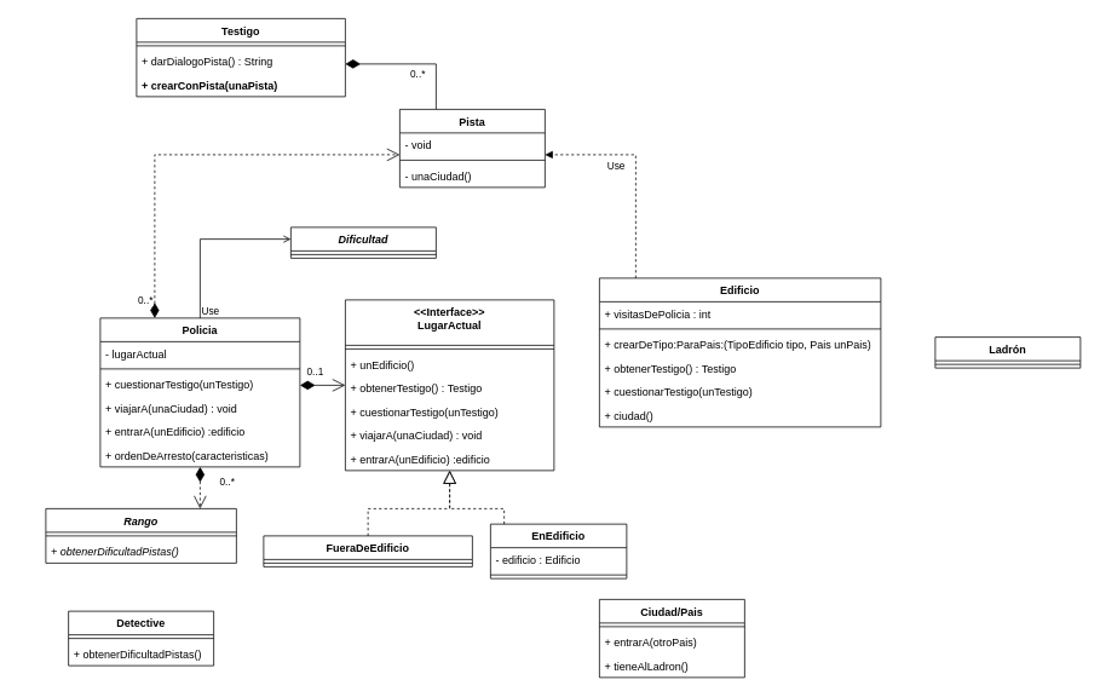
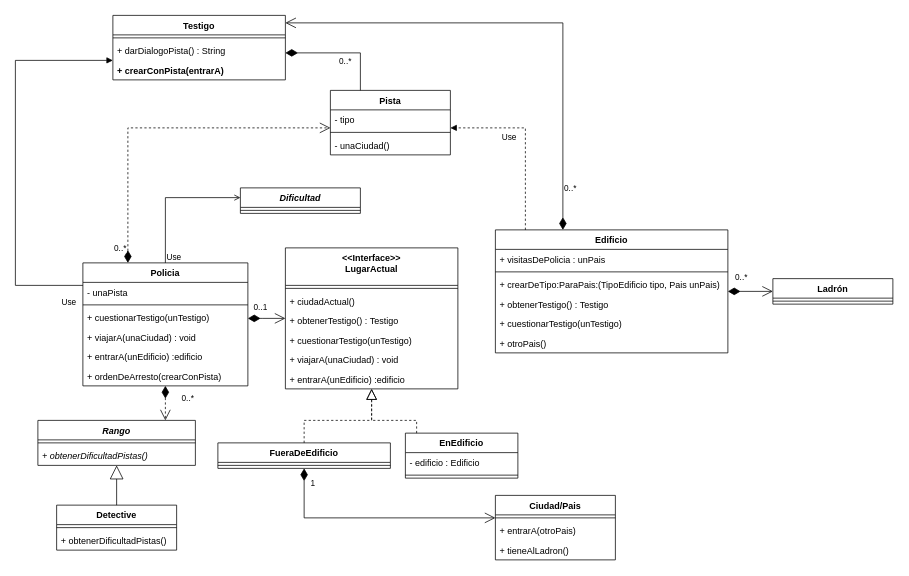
  <mxCell id="0" />
  <mxCell id="1" parent="0" />
  <mxCell id="2" value="Policia" style="swimlane;fontStyle=1;align=center;verticalAlign=top;childLayout=stackLayout;horizontal=1;startSize=26;horizontalStack=0;resizeParent=1;resizeParentMax=0;resizeLast=0;collapsible=1;marginBottom=0;" parent="1" vertex="1"><mxGeometry x="110" y="350" width="220" height="164" as="geometry" /></mxCell>
- <mxCell id="3" value="- lugarActual" style="text;strokeColor=none;fillColor=none;align=left;verticalAlign=top;spacingLeft=4;spacingRight=4;overflow=hidden;rotatable=0;points=[[0,0.5],[1,0.5]];portConstraint=eastwest;" parent="2" vertex="1"><mxGeometry y="26" width="220" height="26" as="geometry" /></mxCell>
+ <mxCell id="3" value="- unaPista" style="text;strokeColor=none;fillColor=none;align=left;verticalAlign=top;spacingLeft=4;spacingRight=4;overflow=hidden;rotatable=0;points=[[0,0.5],[1,0.5]];portConstraint=eastwest;" parent="2" vertex="1"><mxGeometry y="26" width="220" height="26" as="geometry" /></mxCell>
  <mxCell id="4" value="" style="line;strokeWidth=1;fillColor=none;align=left;verticalAlign=middle;spacingTop=-1;spacingLeft=3;spacingRight=3;rotatable=0;labelPosition=right;points=[];portConstraint=eastwest;" parent="2" vertex="1"><mxGeometry y="52" width="220" height="8" as="geometry" /></mxCell>
  <mxCell id="5" value="+ cuestionarTestigo(unTestigo)" style="text;strokeColor=none;fillColor=none;align=left;verticalAlign=top;spacingLeft=4;spacingRight=4;overflow=hidden;rotatable=0;points=[[0,0.5],[1,0.5]];portConstraint=eastwest;" parent="2" vertex="1"><mxGeometry y="60" width="220" height="26" as="geometry" /></mxCell>
  <mxCell id="6" value="+ viajarA(unaCiudad) : void" style="text;strokeColor=none;fillColor=none;align=left;verticalAlign=top;spacingLeft=4;spacingRight=4;overflow=hidden;rotatable=0;points=[[0,0.5],[1,0.5]];portConstraint=eastwest;" parent="2" vertex="1"><mxGeometry y="86" width="220" height="26" as="geometry" /></mxCell>
  <mxCell id="7" value="+ entrarA(unEdificio) :edificio&#10;" style="text;strokeColor=none;fillColor=none;align=left;verticalAlign=top;spacingLeft=4;spacingRight=4;overflow=hidden;rotatable=0;points=[[0,0.5],[1,0.5]];portConstraint=eastwest;" parent="2" vertex="1"><mxGeometry y="112" width="220" height="26" as="geometry" /></mxCell>
- <mxCell id="8" value="+ ordenDeArresto(caracteristicas)" style="text;strokeColor=none;fillColor=none;align=left;verticalAlign=top;spacingLeft=4;spacingRight=4;overflow=hidden;rotatable=0;points=[[0,0.5],[1,0.5]];portConstraint=eastwest;" parent="2" vertex="1"><mxGeometry y="138" width="220" height="26" as="geometry" /></mxCell>
+ <mxCell id="8" value="+ ordenDeArresto(crearConPista)" style="text;strokeColor=none;fillColor=none;align=left;verticalAlign=top;spacingLeft=4;spacingRight=4;overflow=hidden;rotatable=0;points=[[0,0.5],[1,0.5]];portConstraint=eastwest;" parent="2" vertex="1"><mxGeometry y="138" width="220" height="26" as="geometry" /></mxCell>
  <mxCell id="9" value="Rango" style="swimlane;fontStyle=3;align=center;verticalAlign=top;childLayout=stackLayout;horizontal=1;startSize=26;horizontalStack=0;resizeParent=1;resizeParentMax=0;resizeLast=0;collapsible=1;marginBottom=0;" parent="1" vertex="1"><mxGeometry x="50" y="560" width="210" height="60" as="geometry" /></mxCell>
  <mxCell id="10" value="" style="line;strokeWidth=1;fillColor=none;align=left;verticalAlign=middle;spacingTop=-1;spacingLeft=3;spacingRight=3;rotatable=0;labelPosition=right;points=[];portConstraint=eastwest;" parent="9" vertex="1"><mxGeometry y="26" width="210" height="8" as="geometry" /></mxCell>
  <mxCell id="11" value="+ obtenerDificultadPistas()" style="text;strokeColor=none;fillColor=none;align=left;verticalAlign=top;spacingLeft=4;spacingRight=4;overflow=hidden;rotatable=0;points=[[0,0.5],[1,0.5]];portConstraint=eastwest;fontStyle=2" parent="9" vertex="1"><mxGeometry y="34" width="210" height="26" as="geometry" /></mxCell>
  <mxCell id="12" value="&lt;div&gt;0..*&lt;/div&gt;" style="endArrow=open;html=1;endSize=12;startArrow=diamondThin;startSize=14;startFill=1;edgeStyle=orthogonalEdgeStyle;align=left;verticalAlign=bottom;rounded=0;dashed=1;" parent="1" source="2" target="9" edge="1"><mxGeometry x="0.091" y="20" relative="1" as="geometry"><mxPoint x="285" y="286.94" as="sourcePoint" /><mxPoint x="140" y="259.999" as="targetPoint" /><Array as="points"><mxPoint x="160" y="430" /><mxPoint x="160" y="430" /></Array><mxPoint as="offset" /></mxGeometry></mxCell>
  <mxCell id="13" value="Detective" style="swimlane;fontStyle=1;align=center;verticalAlign=top;childLayout=stackLayout;horizontal=1;startSize=26;horizontalStack=0;resizeParent=1;resizeParentMax=0;resizeLast=0;collapsible=1;marginBottom=0;" parent="1" vertex="1"><mxGeometry x="75" y="673" width="160" height="60" as="geometry" /></mxCell>
  <mxCell id="14" value="" style="line;strokeWidth=1;fillColor=none;align=left;verticalAlign=middle;spacingTop=-1;spacingLeft=3;spacingRight=3;rotatable=0;labelPosition=right;points=[];portConstraint=eastwest;" parent="13" vertex="1"><mxGeometry y="26" width="160" height="8" as="geometry" /></mxCell>
  <mxCell id="15" value="+ obtenerDificultadPistas()" style="text;strokeColor=none;fillColor=none;align=left;verticalAlign=top;spacingLeft=4;spacingRight=4;overflow=hidden;rotatable=0;points=[[0,0.5],[1,0.5]];portConstraint=eastwest;" parent="13" vertex="1"><mxGeometry y="34" width="160" height="26" as="geometry" /></mxCell>
+ <mxCell id="16" value="" style="endArrow=block;endSize=16;endFill=0;html=1;rounded=0;edgeStyle=orthogonalEdgeStyle;exitX=0.5;exitY=0;exitDx=0;exitDy=0;" parent="1" source="13" target="9" edge="1"><mxGeometry x="0.25" width="160" relative="1" as="geometry"><mxPoint x="360" y="130" as="sourcePoint" /><mxPoint x="370" y="766.471" as="targetPoint" /><mxPoint as="offset" /></mxGeometry></mxCell>
  <mxCell id="17" value="Dificultad" style="swimlane;fontStyle=3;align=center;verticalAlign=top;childLayout=stackLayout;horizontal=1;startSize=26;horizontalStack=0;resizeParent=1;resizeParentMax=0;resizeLast=0;collapsible=1;marginBottom=0;" parent="1" vertex="1"><mxGeometry x="320" y="250" width="160" height="34" as="geometry" /></mxCell>
  <mxCell id="18" value="" style="line;strokeWidth=1;fillColor=none;align=left;verticalAlign=middle;spacingTop=-1;spacingLeft=3;spacingRight=3;rotatable=0;labelPosition=right;points=[];portConstraint=eastwest;" parent="17" vertex="1"><mxGeometry y="26" width="160" height="8" as="geometry" /></mxCell>
  <mxCell id="19" value="&lt;div&gt;Use&lt;/div&gt;" style="endArrow=open;endFill=1;html=1;edgeStyle=orthogonalEdgeStyle;align=left;verticalAlign=top;rounded=0;exitX=0.5;exitY=0;exitDx=0;exitDy=0;" parent="1" source="2" target="17" edge="1"><mxGeometry x="-0.78" relative="1" as="geometry"><mxPoint x="240" y="410" as="sourcePoint" /><mxPoint x="320" y="410" as="targetPoint" /><Array as="points"><mxPoint x="220" y="263" /></Array><mxPoint as="offset" /></mxGeometry></mxCell>
  <mxCell id="20" value="Edificio" style="swimlane;fontStyle=1;align=center;verticalAlign=top;childLayout=stackLayout;horizontal=1;startSize=26;horizontalStack=0;resizeParent=1;resizeParentMax=0;resizeLast=0;collapsible=1;marginBottom=0;" parent="1" vertex="1"><mxGeometry x="660" y="306" width="310" height="164" as="geometry" /></mxCell>
- <mxCell id="21" value="+ visitasDePolicia : int" style="text;strokeColor=none;fillColor=none;align=left;verticalAlign=top;spacingLeft=4;spacingRight=4;overflow=hidden;rotatable=0;points=[[0,0.5],[1,0.5]];portConstraint=eastwest;" parent="20" vertex="1"><mxGeometry y="26" width="310" height="26" as="geometry" /></mxCell>
+ <mxCell id="21" value="+ visitasDePolicia : unPais" style="text;strokeColor=none;fillColor=none;align=left;verticalAlign=top;spacingLeft=4;spacingRight=4;overflow=hidden;rotatable=0;points=[[0,0.5],[1,0.5]];portConstraint=eastwest;" parent="20" vertex="1"><mxGeometry y="26" width="310" height="26" as="geometry" /></mxCell>
  <mxCell id="22" value="" style="line;strokeWidth=1;fillColor=none;align=left;verticalAlign=middle;spacingTop=-1;spacingLeft=3;spacingRight=3;rotatable=0;labelPosition=right;points=[];portConstraint=eastwest;" parent="20" vertex="1"><mxGeometry y="52" width="310" height="8" as="geometry" /></mxCell>
  <mxCell id="23" value="+ crearDeTipo:ParaPais:(TipoEdificio tipo, Pais unPais)" style="text;strokeColor=none;fillColor=none;align=left;verticalAlign=top;spacingLeft=4;spacingRight=4;overflow=hidden;rotatable=0;points=[[0,0.5],[1,0.5]];portConstraint=eastwest;" parent="20" vertex="1"><mxGeometry y="60" width="310" height="26" as="geometry" /></mxCell>
  <mxCell id="24" value="+ obtenerTestigo() : Testigo" style="text;strokeColor=none;fillColor=none;align=left;verticalAlign=top;spacingLeft=4;spacingRight=4;overflow=hidden;rotatable=0;points=[[0,0.5],[1,0.5]];portConstraint=eastwest;" parent="20" vertex="1"><mxGeometry y="86" width="310" height="26" as="geometry" /></mxCell>
  <mxCell id="25" value="+ cuestionarTestigo(unTestigo)" style="text;strokeColor=none;fillColor=none;align=left;verticalAlign=top;spacingLeft=4;spacingRight=4;overflow=hidden;rotatable=0;points=[[0,0.5],[1,0.5]];portConstraint=eastwest;" parent="20" vertex="1"><mxGeometry y="112" width="310" height="26" as="geometry" /></mxCell>
- <mxCell id="26" value="+ ciudad()" style="text;strokeColor=none;fillColor=none;align=left;verticalAlign=top;spacingLeft=4;spacingRight=4;overflow=hidden;rotatable=0;points=[[0,0.5],[1,0.5]];portConstraint=eastwest;" parent="20" vertex="1"><mxGeometry y="138" width="310" height="26" as="geometry" /></mxCell>
+ <mxCell id="26" value="+ otroPais()" style="text;strokeColor=none;fillColor=none;align=left;verticalAlign=top;spacingLeft=4;spacingRight=4;overflow=hidden;rotatable=0;points=[[0,0.5],[1,0.5]];portConstraint=eastwest;" parent="20" vertex="1"><mxGeometry y="138" width="310" height="26" as="geometry" /></mxCell>
  <mxCell id="27" value="Pista" style="swimlane;fontStyle=1;align=center;verticalAlign=top;childLayout=stackLayout;horizontal=1;startSize=26;horizontalStack=0;resizeParent=1;resizeParentMax=0;resizeLast=0;collapsible=1;marginBottom=0;" parent="1" vertex="1"><mxGeometry x="440" y="120" width="160" height="86" as="geometry" /></mxCell>
- <mxCell id="28" value="- void" style="text;strokeColor=none;fillColor=none;align=left;verticalAlign=top;spacingLeft=4;spacingRight=4;overflow=hidden;rotatable=0;points=[[0,0.5],[1,0.5]];portConstraint=eastwest;" parent="27" vertex="1"><mxGeometry y="26" width="160" height="26" as="geometry" /></mxCell>
+ <mxCell id="28" value="- tipo" style="text;strokeColor=none;fillColor=none;align=left;verticalAlign=top;spacingLeft=4;spacingRight=4;overflow=hidden;rotatable=0;points=[[0,0.5],[1,0.5]];portConstraint=eastwest;" parent="27" vertex="1"><mxGeometry y="26" width="160" height="26" as="geometry" /></mxCell>
  <mxCell id="29" value="" style="line;strokeWidth=1;fillColor=none;align=left;verticalAlign=middle;spacingTop=-1;spacingLeft=3;spacingRight=3;rotatable=0;labelPosition=right;points=[];portConstraint=eastwest;" parent="27" vertex="1"><mxGeometry y="52" width="160" height="8" as="geometry" /></mxCell>
  <mxCell id="30" value="- unaCiudad()" style="text;strokeColor=none;fillColor=none;align=left;verticalAlign=top;spacingLeft=4;spacingRight=4;overflow=hidden;rotatable=0;points=[[0,0.5],[1,0.5]];portConstraint=eastwest;" parent="27" vertex="1"><mxGeometry y="60" width="160" height="26" as="geometry" /></mxCell>
  <mxCell id="31" value="Ladrón" style="swimlane;fontStyle=1;align=center;verticalAlign=top;childLayout=stackLayout;horizontal=1;startSize=26;horizontalStack=0;resizeParent=1;resizeParentMax=0;resizeLast=0;collapsible=1;marginBottom=0;" parent="1" vertex="1"><mxGeometry x="1030" y="371" width="160" height="34" as="geometry" /></mxCell>
  <mxCell id="32" value="" style="line;strokeWidth=1;fillColor=none;align=left;verticalAlign=middle;spacingTop=-1;spacingLeft=3;spacingRight=3;rotatable=0;labelPosition=right;points=[];portConstraint=eastwest;" parent="31" vertex="1"><mxGeometry y="26" width="160" height="8" as="geometry" /></mxCell>
+ <mxCell id="33" value="&lt;div&gt;0..*&lt;/div&gt;" style="endArrow=open;html=1;endSize=12;startArrow=diamondThin;startSize=14;startFill=1;edgeStyle=orthogonalEdgeStyle;align=left;verticalAlign=bottom;rounded=0;" parent="1" source="20" target="31" edge="1"><mxGeometry x="-0.737" y="10" relative="1" as="geometry"><mxPoint x="845" y="397" as="sourcePoint" /><mxPoint x="832" y="430" as="targetPoint" /><Array as="points"><mxPoint x="920" y="393" /><mxPoint x="920" y="393" /></Array><mxPoint as="offset" /></mxGeometry></mxCell>
  <mxCell id="34" value="&lt;div&gt;0..*&lt;/div&gt;" style="endArrow=open;html=1;endSize=12;startArrow=diamondThin;startSize=14;startFill=1;edgeStyle=orthogonalEdgeStyle;align=left;verticalAlign=bottom;rounded=0;dashed=1;" parent="1" source="2" target="27" edge="1"><mxGeometry x="-0.954" y="20" relative="1" as="geometry"><mxPoint x="260" y="453" as="sourcePoint" /><mxPoint x="170" y="520" as="targetPoint" /><Array as="points"><mxPoint x="170" y="170" /></Array><mxPoint y="-1" as="offset" /></mxGeometry></mxCell>
  <mxCell id="35" value="&lt;div&gt;Use&lt;/div&gt;" style="endArrow=block;endFill=1;html=1;edgeStyle=orthogonalEdgeStyle;align=left;verticalAlign=top;rounded=0;dashed=1;" parent="1" source="20" target="27" edge="1"><mxGeometry x="0.435" relative="1" as="geometry"><mxPoint x="650" y="480" as="sourcePoint" /><mxPoint x="610" y="570" as="targetPoint" /><Array as="points"><mxPoint x="700" y="170" /></Array><mxPoint as="offset" /></mxGeometry></mxCell>
  <mxCell id="36" value="Ciudad/Pais" style="swimlane;fontStyle=1;align=center;verticalAlign=top;childLayout=stackLayout;horizontal=1;startSize=26;horizontalStack=0;resizeParent=1;resizeParentMax=0;resizeLast=0;collapsible=1;marginBottom=0;" parent="1" vertex="1"><mxGeometry x="660" y="660" width="160" height="86" as="geometry" /></mxCell>
  <mxCell id="37" value="" style="line;strokeWidth=1;fillColor=none;align=left;verticalAlign=middle;spacingTop=-1;spacingLeft=3;spacingRight=3;rotatable=0;labelPosition=right;points=[];portConstraint=eastwest;" parent="36" vertex="1"><mxGeometry y="26" width="160" height="8" as="geometry" /></mxCell>
  <mxCell id="38" value="+ entrarA(otroPais)" style="text;strokeColor=none;fillColor=none;align=left;verticalAlign=top;spacingLeft=4;spacingRight=4;overflow=hidden;rotatable=0;points=[[0,0.5],[1,0.5]];portConstraint=eastwest;" parent="36" vertex="1"><mxGeometry y="34" width="160" height="26" as="geometry" /></mxCell>
  <mxCell id="39" value="+ tieneAlLadron()" style="text;strokeColor=none;fillColor=none;align=left;verticalAlign=top;spacingLeft=4;spacingRight=4;overflow=hidden;rotatable=0;points=[[0,0.5],[1,0.5]];portConstraint=eastwest;" parent="36" vertex="1"><mxGeometry y="60" width="160" height="26" as="geometry" /></mxCell>
  <mxCell id="40" value="Testigo" style="swimlane;fontStyle=1;align=center;verticalAlign=top;childLayout=stackLayout;horizontal=1;startSize=26;horizontalStack=0;resizeParent=1;resizeParentMax=0;resizeLast=0;collapsible=1;marginBottom=0;" parent="1" vertex="1"><mxGeometry x="150" y="20" width="230" height="86" as="geometry" /></mxCell>
  <mxCell id="41" value="" style="line;strokeWidth=1;fillColor=none;align=left;verticalAlign=middle;spacingTop=-1;spacingLeft=3;spacingRight=3;rotatable=0;labelPosition=right;points=[];portConstraint=eastwest;" parent="40" vertex="1"><mxGeometry y="26" width="230" height="8" as="geometry" /></mxCell>
  <mxCell id="42" value="+ darDialogoPista() : String" style="text;strokeColor=none;fillColor=none;align=left;verticalAlign=top;spacingLeft=4;spacingRight=4;overflow=hidden;rotatable=0;points=[[0,0.5],[1,0.5]];portConstraint=eastwest;" parent="40" vertex="1"><mxGeometry y="34" width="230" height="26" as="geometry" /></mxCell>
- <mxCell id="43" value="+ crearConPista(unaPista)" style="text;strokeColor=none;fillColor=none;align=left;verticalAlign=top;spacingLeft=4;spacingRight=4;overflow=hidden;rotatable=0;points=[[0,0.5],[1,0.5]];portConstraint=eastwest;fontStyle=1" parent="40" vertex="1"><mxGeometry y="60" width="230" height="26" as="geometry" /></mxCell>
+ <mxCell id="43" value="+ crearConPista(entrarA)" style="text;strokeColor=none;fillColor=none;align=left;verticalAlign=top;spacingLeft=4;spacingRight=4;overflow=hidden;rotatable=0;points=[[0,0.5],[1,0.5]];portConstraint=eastwest;fontStyle=1" parent="40" vertex="1"><mxGeometry y="60" width="230" height="26" as="geometry" /></mxCell>
+ <mxCell id="44" value="&lt;div&gt;Use&lt;/div&gt;" style="endArrow=block;endFill=1;html=1;edgeStyle=orthogonalEdgeStyle;align=left;verticalAlign=top;rounded=0;startArrow=none;" parent="1" source="2" target="40" edge="1"><mxGeometry x="-0.883" y="10" relative="1" as="geometry"><mxPoint x="160" y="490" as="sourcePoint" /><mxPoint x="160" y="670" as="targetPoint" /><Array as="points"><mxPoint x="20" y="380" /><mxPoint x="20" y="80" /></Array><mxPoint as="offset" /></mxGeometry></mxCell>
+ <mxCell id="45" value="0..*" style="endArrow=open;html=1;endSize=12;startArrow=diamondThin;startSize=14;startFill=1;edgeStyle=orthogonalEdgeStyle;align=left;verticalAlign=bottom;rounded=0;" parent="1" source="20" target="40" edge="1"><mxGeometry x="-0.857" relative="1" as="geometry"><mxPoint x="740" y="460" as="sourcePoint" /><mxPoint x="280" y="851" as="targetPoint" /><Array as="points"><mxPoint x="750" y="30" /></Array><mxPoint as="offset" /></mxGeometry></mxCell>
  <mxCell id="46" value="&lt;div&gt;0..*&lt;/div&gt;" style="endArrow=none;html=1;endSize=12;startArrow=diamondThin;startSize=14;startFill=1;edgeStyle=orthogonalEdgeStyle;align=left;verticalAlign=bottom;rounded=0;" parent="1" source="40" target="27" edge="1"><mxGeometry x="-0.067" y="-20" relative="1" as="geometry"><mxPoint x="460" y="-150" as="sourcePoint" /><mxPoint x="460" y="-354" as="targetPoint" /><Array as="points"><mxPoint x="480" y="70" /></Array><mxPoint as="offset" /></mxGeometry></mxCell>
  <mxCell id="47" value="&lt;&lt;Interface&gt;&gt;&#10;LugarActual" style="swimlane;fontStyle=1;align=center;verticalAlign=top;childLayout=stackLayout;horizontal=1;startSize=50;horizontalStack=0;resizeParent=1;resizeParentMax=0;resizeLast=0;collapsible=1;marginBottom=0;" parent="1" vertex="1"><mxGeometry x="380" y="330" width="230" height="188" as="geometry" /></mxCell>
  <mxCell id="48" value="" style="line;strokeWidth=1;fillColor=none;align=left;verticalAlign=middle;spacingTop=-1;spacingLeft=3;spacingRight=3;rotatable=0;labelPosition=right;points=[];portConstraint=eastwest;" parent="47" vertex="1"><mxGeometry y="50" width="230" height="8" as="geometry" /></mxCell>
- <mxCell id="49" value="+ unEdificio()" style="text;strokeColor=none;fillColor=none;align=left;verticalAlign=top;spacingLeft=4;spacingRight=4;overflow=hidden;rotatable=0;points=[[0,0.5],[1,0.5]];portConstraint=eastwest;" parent="47" vertex="1"><mxGeometry y="58" width="230" height="26" as="geometry" /></mxCell>
+ <mxCell id="49" value="+ ciudadActual()" style="text;strokeColor=none;fillColor=none;align=left;verticalAlign=top;spacingLeft=4;spacingRight=4;overflow=hidden;rotatable=0;points=[[0,0.5],[1,0.5]];portConstraint=eastwest;" parent="47" vertex="1"><mxGeometry y="58" width="230" height="26" as="geometry" /></mxCell>
  <mxCell id="50" value="+ obtenerTestigo() : Testigo" style="text;strokeColor=none;fillColor=none;align=left;verticalAlign=top;spacingLeft=4;spacingRight=4;overflow=hidden;rotatable=0;points=[[0,0.5],[1,0.5]];portConstraint=eastwest;" parent="47" vertex="1"><mxGeometry y="84" width="230" height="26" as="geometry" /></mxCell>
  <mxCell id="51" value="+ cuestionarTestigo(unTestigo)" style="text;strokeColor=none;fillColor=none;align=left;verticalAlign=top;spacingLeft=4;spacingRight=4;overflow=hidden;rotatable=0;points=[[0,0.5],[1,0.5]];portConstraint=eastwest;" parent="47" vertex="1"><mxGeometry y="110" width="230" height="26" as="geometry" /></mxCell>
  <mxCell id="52" value="+ viajarA(unaCiudad) : void" style="text;strokeColor=none;fillColor=none;align=left;verticalAlign=top;spacingLeft=4;spacingRight=4;overflow=hidden;rotatable=0;points=[[0,0.5],[1,0.5]];portConstraint=eastwest;" parent="47" vertex="1"><mxGeometry y="136" width="230" height="26" as="geometry" /></mxCell>
  <mxCell id="53" value="+ entrarA(unEdificio) :edificio&#10;" style="text;strokeColor=none;fillColor=none;align=left;verticalAlign=top;spacingLeft=4;spacingRight=4;overflow=hidden;rotatable=0;points=[[0,0.5],[1,0.5]];portConstraint=eastwest;" parent="47" vertex="1"><mxGeometry y="162" width="230" height="26" as="geometry" /></mxCell>
  <mxCell id="54" value="0..1" style="endArrow=open;html=1;endSize=12;startArrow=diamondThin;startSize=14;startFill=1;edgeStyle=orthogonalEdgeStyle;align=left;verticalAlign=bottom;rounded=0;" parent="1" source="2" target="47" edge="1"><mxGeometry x="-0.818" y="6" relative="1" as="geometry"><mxPoint x="359" y="400" as="sourcePoint" /><mxPoint x="420" y="432" as="targetPoint" /><Array as="points"><mxPoint x="350" y="424" /><mxPoint x="350" y="424" /></Array><mxPoint x="1" as="offset" /></mxGeometry></mxCell>
  <mxCell id="55" value="EnEdificio" style="swimlane;fontStyle=1;align=center;verticalAlign=top;childLayout=stackLayout;horizontal=1;startSize=26;horizontalStack=0;resizeParent=1;resizeParentMax=0;resizeLast=0;collapsible=1;marginBottom=0;" parent="1" vertex="1"><mxGeometry x="540" y="577" width="150" height="60" as="geometry" /></mxCell>
  <mxCell id="56" value="- edificio : Edificio" style="text;strokeColor=none;fillColor=none;align=left;verticalAlign=top;spacingLeft=4;spacingRight=4;overflow=hidden;rotatable=0;points=[[0,0.5],[1,0.5]];portConstraint=eastwest;" parent="55" vertex="1"><mxGeometry y="26" width="150" height="26" as="geometry" /></mxCell>
  <mxCell id="57" value="" style="line;strokeWidth=1;fillColor=none;align=left;verticalAlign=middle;spacingTop=-1;spacingLeft=3;spacingRight=3;rotatable=0;labelPosition=right;points=[];portConstraint=eastwest;" parent="55" vertex="1"><mxGeometry y="52" width="150" height="8" as="geometry" /></mxCell>
  <mxCell id="58" value="FueraDeEdificio" style="swimlane;fontStyle=1;align=center;verticalAlign=top;childLayout=stackLayout;horizontal=1;startSize=26;horizontalStack=0;resizeParent=1;resizeParentMax=0;resizeLast=0;collapsible=1;marginBottom=0;" parent="1" vertex="1"><mxGeometry x="290" y="590" width="230" height="34" as="geometry" /></mxCell>
  <mxCell id="59" value="" style="line;strokeWidth=1;fillColor=none;align=left;verticalAlign=middle;spacingTop=-1;spacingLeft=3;spacingRight=3;rotatable=0;labelPosition=right;points=[];portConstraint=eastwest;" parent="58" vertex="1"><mxGeometry y="26" width="230" height="8" as="geometry" /></mxCell>
  <mxCell id="60" value="" style="endArrow=block;dashed=1;endFill=0;endSize=12;html=1;rounded=0;edgeStyle=orthogonalEdgeStyle;" parent="1" source="58" target="47" edge="1"><mxGeometry width="160" relative="1" as="geometry"><mxPoint x="380" y="580" as="sourcePoint" /><mxPoint x="570" y="720" as="targetPoint" /><Array as="points"><mxPoint x="405" y="560" /><mxPoint x="495" y="560" /></Array></mxGeometry></mxCell>
  <mxCell id="61" value="" style="endArrow=block;dashed=1;endFill=0;endSize=12;html=1;rounded=0;edgeStyle=orthogonalEdgeStyle;" parent="1" source="55" target="47" edge="1"><mxGeometry width="160" relative="1" as="geometry"><mxPoint x="415" y="600" as="sourcePoint" /><mxPoint x="505" y="512" as="targetPoint" /><Array as="points"><mxPoint x="555" y="560" /><mxPoint x="495" y="560" /></Array></mxGeometry></mxCell>
+ <mxCell id="62" value="1" style="endArrow=open;html=1;endSize=12;startArrow=diamondThin;startSize=14;startFill=1;edgeStyle=orthogonalEdgeStyle;align=left;verticalAlign=bottom;rounded=0;" parent="1" source="58" target="36" edge="1"><mxGeometry x="-0.818" y="6" relative="1" as="geometry"><mxPoint x="460" y="956" as="sourcePoint" /><mxPoint x="500" y="730" as="targetPoint" /><Array as="points"><mxPoint x="405" y="690" /></Array><mxPoint x="1" as="offset" /></mxGeometry></mxCell>
